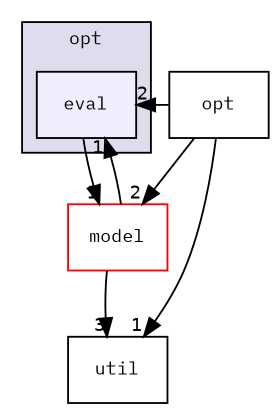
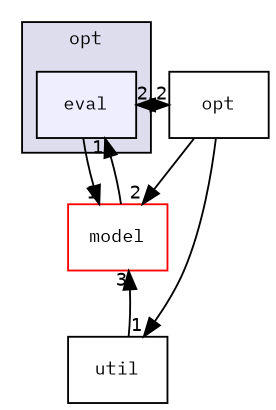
  digraph {
    compound=true
    fontname="IBM Plex Mono"
    node [fontname="IBM Plex Mono" fontsize=10 shape=box]
    edge [fontname="IBM Plex Mono" headlabel=1 labeldistance=1.5 labelfontname=Helvetica labelfontsize=10]
    n1 [fillcolor="#eeeeff" label=eval pencolor=black style=filled]
    n2 [color=red fillcolor=white label=model style=filled]
    n3 [label=opt]
    n4 [label=util]
    subgraph cluster_1 {
      bgcolor="#ddddee"
      fontsize=10
      label=opt
      pencolor=black
      n1
    }
    n1 -> n2
+   n1 -> n3 [headlabel=2]
    n2 -> n1
-   n2 -> n4 [headlabel=3]
+   n4 -> n2 [headlabel=3]
    n3 -> n1 [headlabel=2]
    n3 -> n2 [headlabel=2]
    n3 -> n4
  }
